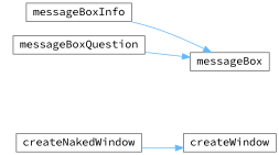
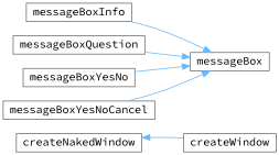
  digraph {
    fontname="Source Code Pro"
    rankdir=RL
    node [color=grey40 fillcolor=white fontname="Source Code Pro" fontsize=14 shape=box style=filled]
    edge [color=steelblue1 dir=back fontname="Source Code Pro" fontsize=14 labelfontname=Helvetica labelfontsize=14 style=solid]
    n1 [height=0.2 label=createWindow width=0.4]
    n2 [height=0.2 label=createNakedWindow width=0.4]
    n3 [height=0.2 label=messageBox width=0.4]
    n4 [height=0.2 label=messageBoxInfo width=0.4]
    n5 [height=0.2 label=messageBoxQuestion width=0.4]
-   n1 -> n2
+   n6 [height=0.2 label=messageBoxYesNo width=0.4]
+   n7 [height=0.2 label=messageBoxYesNoCancel width=0.4]
+   n2 -> n1
    n3 -> n4
    n3 -> n5
+   n3 -> n6
+   n3 -> n7
  }
